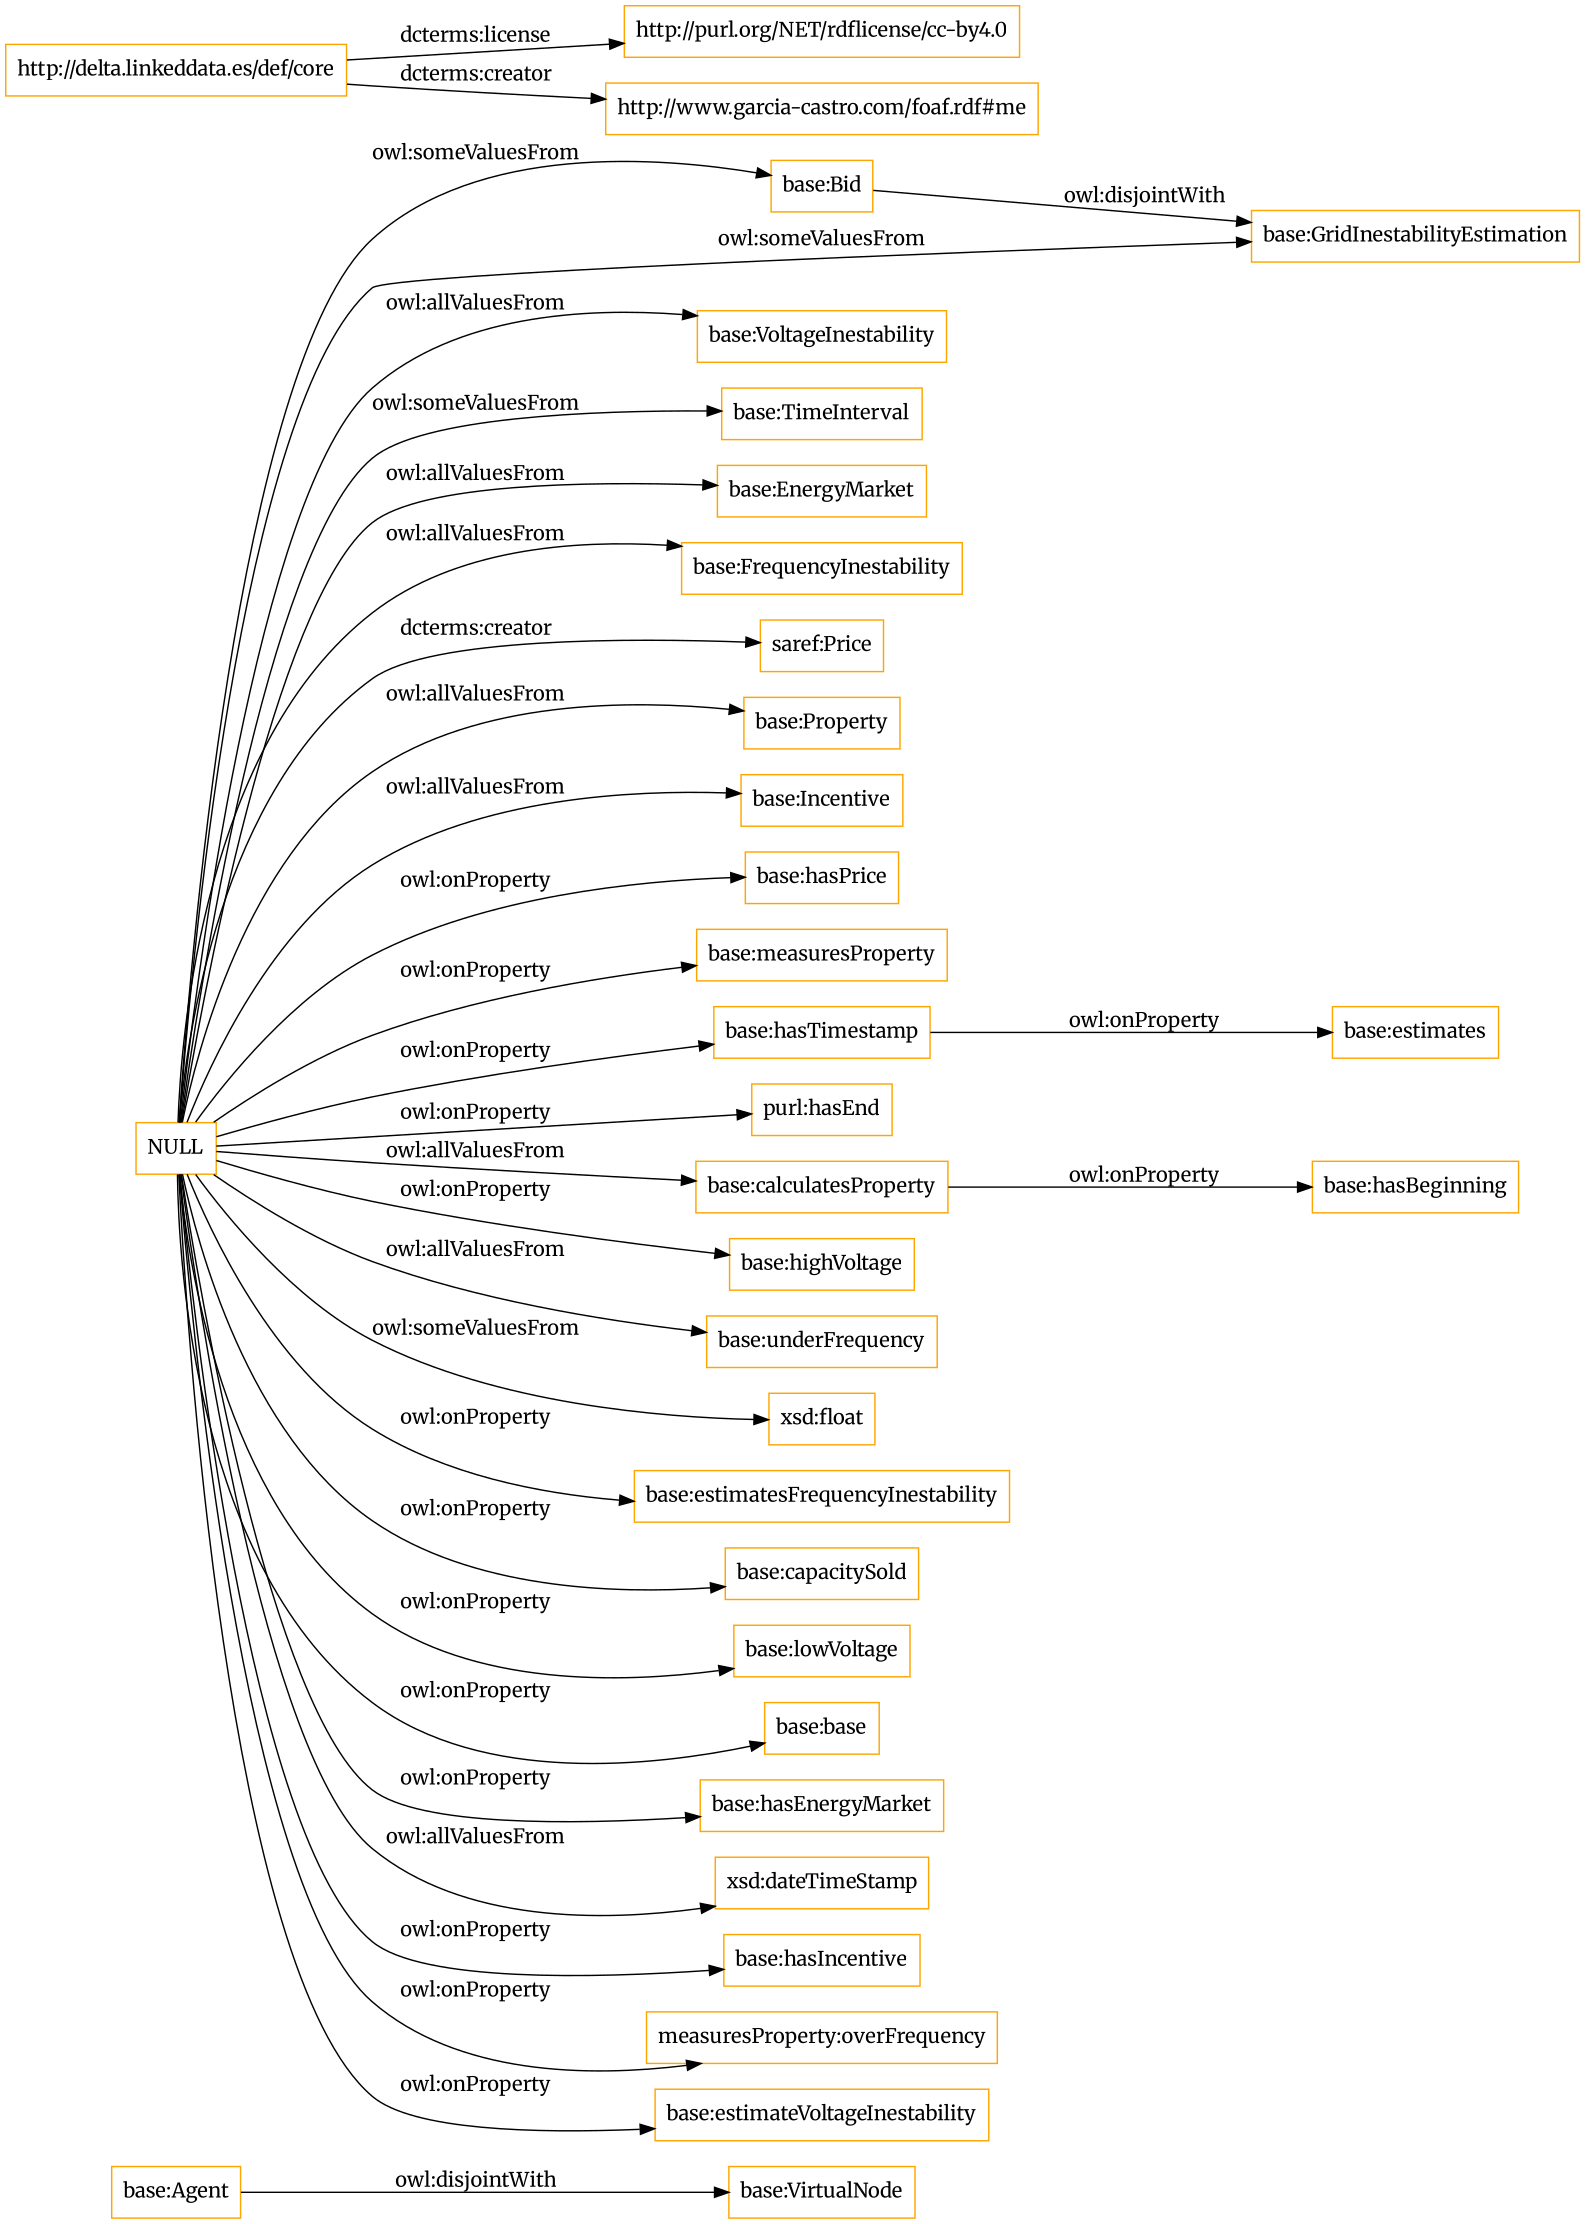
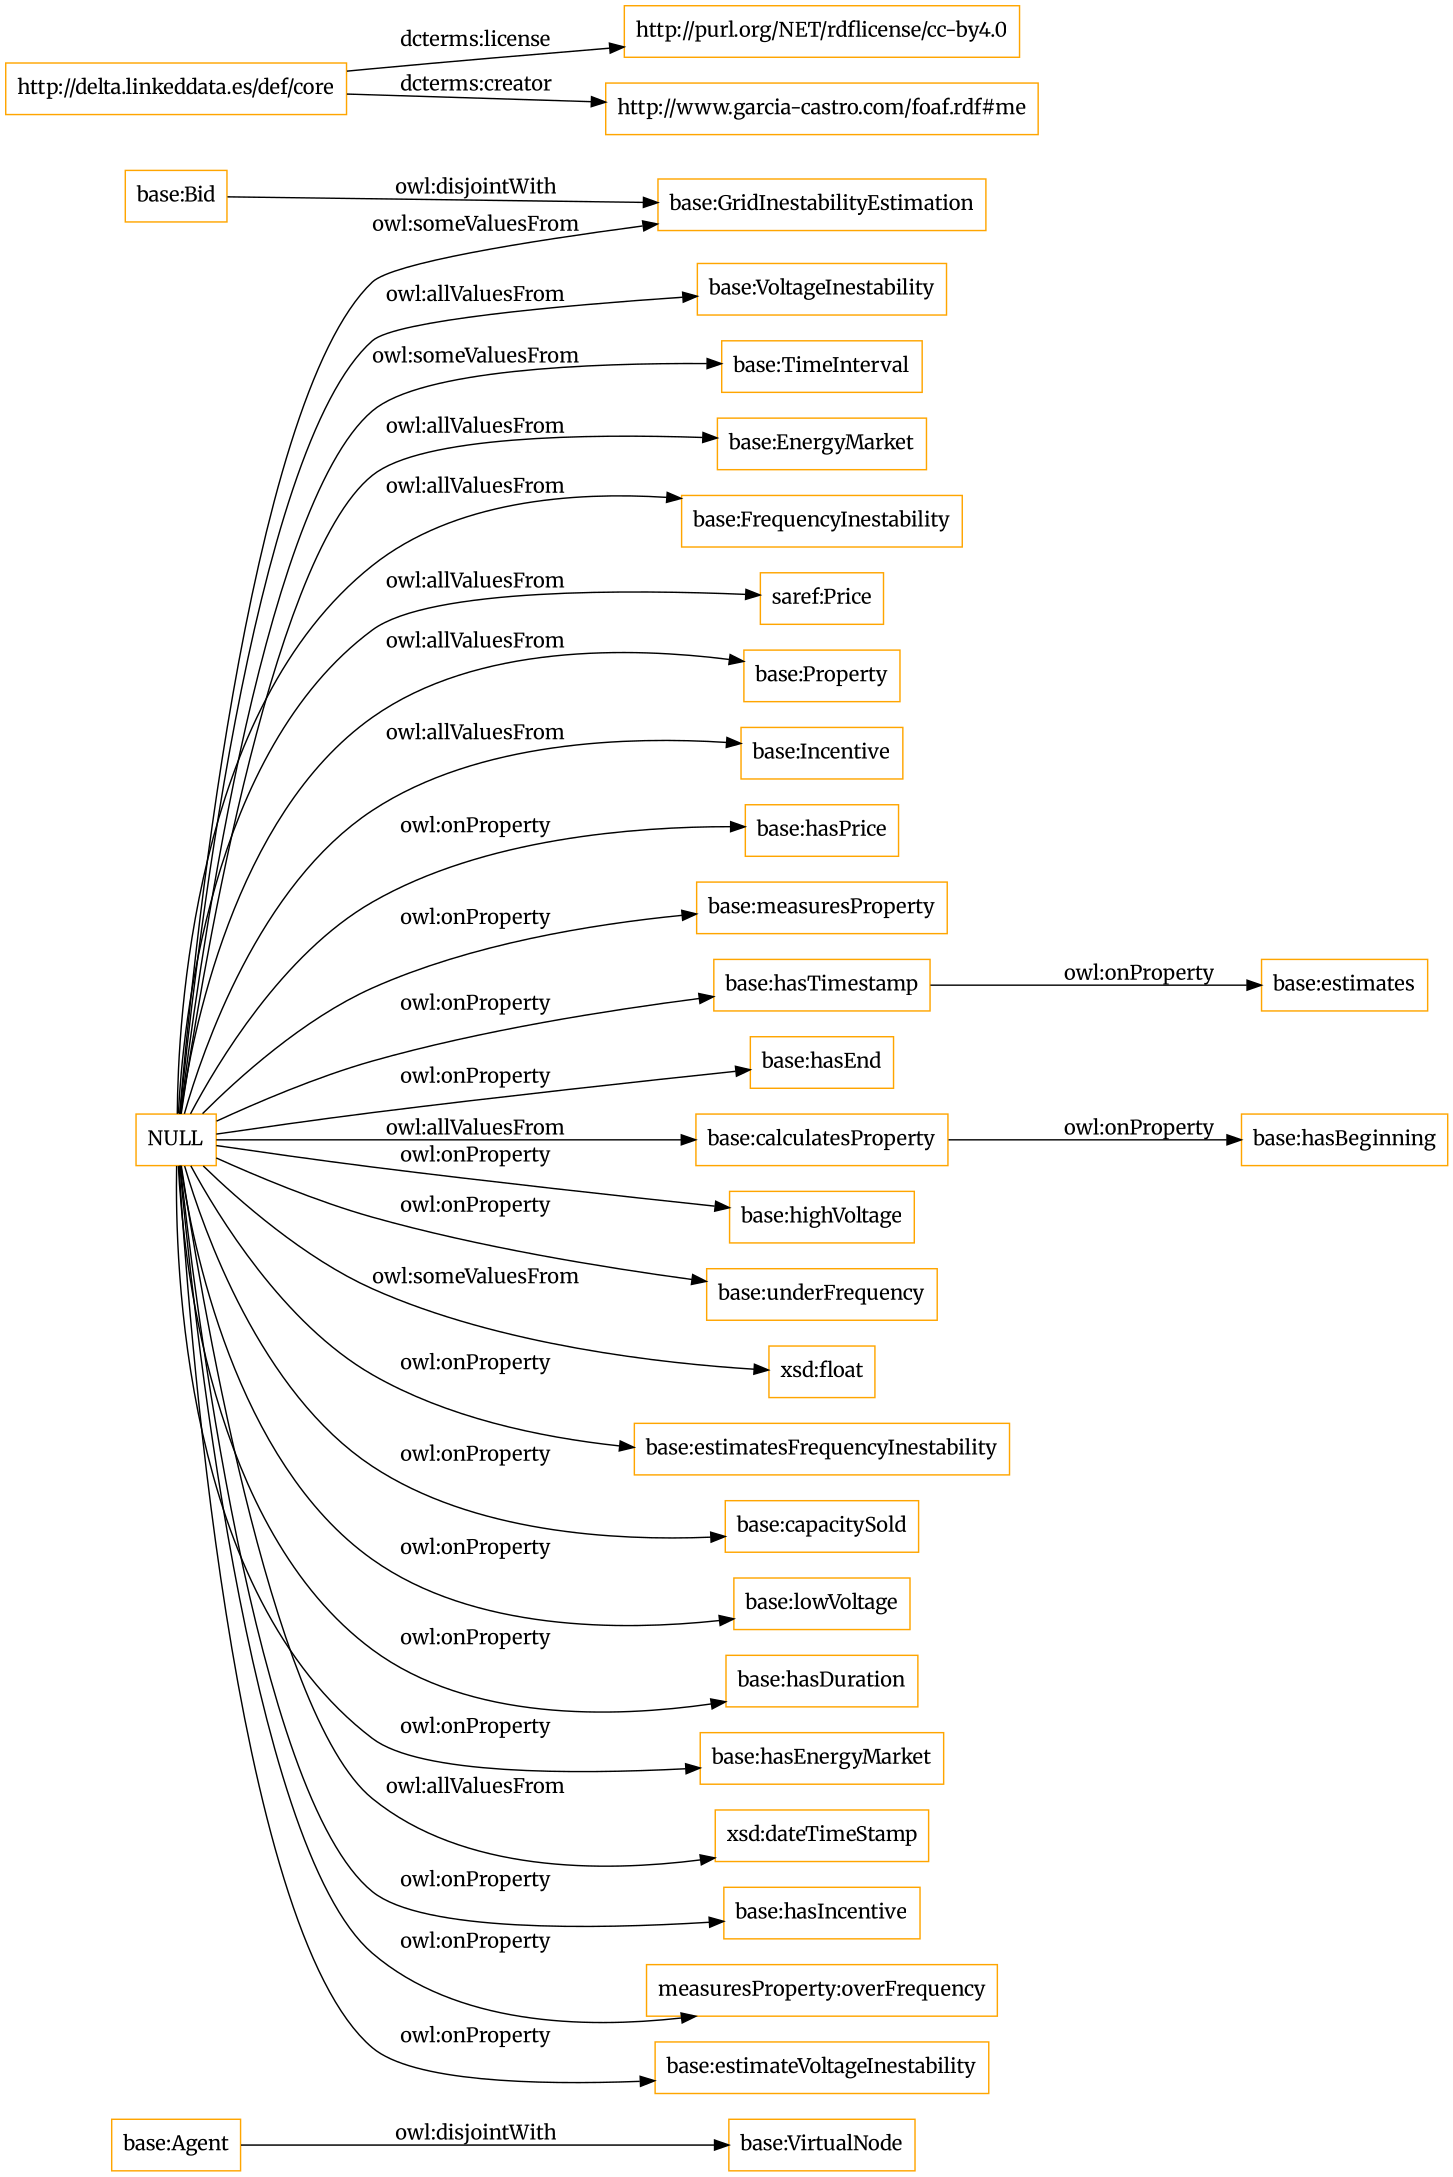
  digraph {
    fontname=Merriweather
    rankdir=LR
    node [color=orange fontname=Merriweather shape=rectangle]
    edge [fontname=Merriweather]
    "base:Agent"
    "base:VirtualNode"
    "base:Bid"
    "base:GridInestabilityEstimation"
    NULL
    "base:VoltageInestability"
    "base:TimeInterval"
    "base:EnergyMarket"
    "base:FrequencyInestability"
    "saref:Price"
    "base:Property"
    "base:Incentive"
    "base:hasPrice"
    "base:measuresProperty"
    "base:hasTimestamp"
-   "base:hasEnd" [label="purl:hasEnd"]
+   "base:hasEnd"
    "base:calculatesProperty"
    "base:highVoltage"
    "base:underFrequency"
    "xsd:float"
    "base:estimatesFrequencyInestability"
    "base:capacitySold"
    "base:lowVoltage"
-   "base:hasDuration" [label="base:base"]
+   "base:hasDuration"
    "base:hasEnergyMarket"
    "xsd:dateTimeStamp"
    "base:hasIncentive"
    n28 [label="measuresProperty:overFrequency"]
    "base:estimateVoltageInestability"
    "base:estimates"
    "base:hasBeginning"
    "http://delta.linkeddata.es/def/core"
    "http://purl.org/NET/rdflicense/cc-by4.0"
    "http://www.garcia-castro.com/foaf.rdf#me"
    "base:Agent" -> "base:VirtualNode" [label="owl:disjointWith"]
    "base:Bid" -> "base:GridInestabilityEstimation" [label="owl:disjointWith"]
-   NULL -> "base:Bid" [label="owl:someValuesFrom"]
    NULL -> "base:GridInestabilityEstimation" [label="owl:someValuesFrom"]
    NULL -> "base:VoltageInestability" [label="owl:allValuesFrom"]
    NULL -> "base:TimeInterval" [label="owl:someValuesFrom"]
    NULL -> "base:EnergyMarket" [label="owl:allValuesFrom"]
    NULL -> "base:FrequencyInestability" [label="owl:allValuesFrom"]
-   NULL -> "saref:Price" [label="dcterms:creator"]
+   NULL -> "saref:Price" [label="owl:allValuesFrom"]
    NULL -> "base:Property" [label="owl:allValuesFrom"]
    NULL -> "base:Incentive" [label="owl:allValuesFrom"]
    NULL -> "base:hasPrice" [label="owl:onProperty"]
    NULL -> "base:measuresProperty" [label="owl:onProperty"]
    NULL -> "base:hasTimestamp" [label="owl:onProperty"]
    NULL -> "base:hasEnd" [label="owl:onProperty"]
    NULL -> "base:calculatesProperty" [label="owl:allValuesFrom"]
    NULL -> "base:highVoltage" [label="owl:onProperty"]
-   NULL -> "base:underFrequency" [label="owl:allValuesFrom"]
+   NULL -> "base:underFrequency" [label="owl:onProperty"]
    NULL -> "xsd:float" [label="owl:someValuesFrom"]
    NULL -> "base:estimatesFrequencyInestability" [label="owl:onProperty"]
    NULL -> "base:capacitySold" [label="owl:onProperty"]
    NULL -> "base:lowVoltage" [label="owl:onProperty"]
    NULL -> "base:hasDuration" [label="owl:onProperty"]
    NULL -> "base:hasEnergyMarket" [label="owl:onProperty"]
    NULL -> "xsd:dateTimeStamp" [label="owl:allValuesFrom"]
    NULL -> "base:hasIncentive" [label="owl:onProperty"]
    NULL -> n28 [label="owl:onProperty"]
    NULL -> "base:estimateVoltageInestability" [label="owl:onProperty"]
    "base:hasTimestamp" -> "base:estimates" [label="owl:onProperty"]
    "base:calculatesProperty" -> "base:hasBeginning" [label="owl:onProperty"]
    "http://delta.linkeddata.es/def/core" -> "http://purl.org/NET/rdflicense/cc-by4.0" [label="dcterms:license"]
    "http://delta.linkeddata.es/def/core" -> "http://www.garcia-castro.com/foaf.rdf#me" [label="dcterms:creator"]
  }
